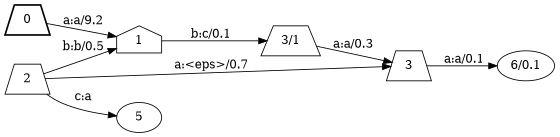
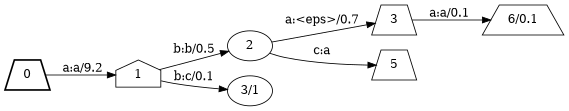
  digraph {
    nodesep=0.25
    rankdir=LR
    ranksep=0.4
    node [fontsize=14 shape=trapezium style=solid]
    edge [fontsize=14]
    n1 [label=0 style=bold]
    n2 [label=1 shape=house]
-   n3 [label=2]
-   n4 [label="3/1"]
+   n3 [label=2 shape=ellipse]
+   n4 [label="3/1" shape=ellipse]
    n5 [label=3]
-   n6 [label=5 shape=ellipse]
-   n7 [label="6/0.1" shape=ellipse]
+   n6 [label=5]
+   n7 [label="6/0.1"]
    n1 -> n2 [label="a:a/9.2"]
-   n3 -> n2 [label="b:b/0.5"]
+   n2 -> n3 [label="b:b/0.5"]
    n2 -> n4 [label="b:c/0.1"]
    n3 -> n5 [label="a:<eps>/0.7"]
    n3 -> n6 [label="c:a"]
-   n4 -> n5 [label="a:a/0.3"]
    n5 -> n7 [label="a:a/0.1"]
  }
